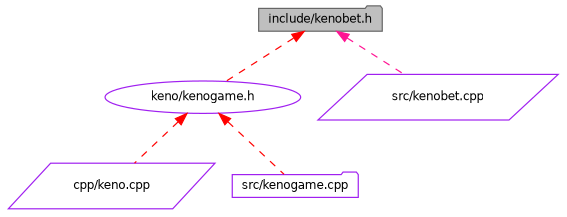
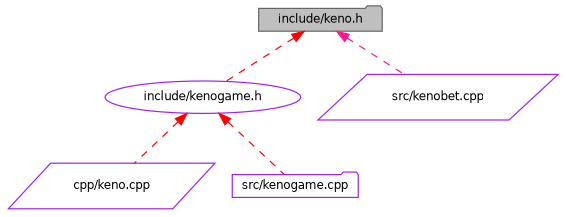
  digraph {
    node [color=purple fillcolor=white fontname=Helvetica fontsize=10 shape=folder style=filled]
    edge [color=red dir=back fontname=Helvetica fontsize=10 labelfontname=Helvetica labelfontsize=10 style=dashed]
-   n1 [color=gray40 fillcolor=grey75 fontcolor=black height=0.2 label="include/kenobet.h" width=0.4]
-   n2 [height=0.2 label="keno/kenogame.h" shape=ellipse width=0.4]
+   n1 [color=gray40 fillcolor=grey75 fontcolor=black height=0.2 label="include/keno.h" width=0.4]
+   n2 [height=0.2 label="include/kenogame.h" shape=ellipse width=0.4]
    n3 [height=0.2 label="src/kenobet.cpp" shape=parallelogram width=0.4]
    n4 [height=0.2 label="cpp/keno.cpp" shape=parallelogram width=0.4]
    n5 [height=0.2 label="src/kenogame.cpp" width=0.4]
    n1 -> n2
    n1 -> n3 [color=deeppink]
    n2 -> n4
    n2 -> n5
  }
